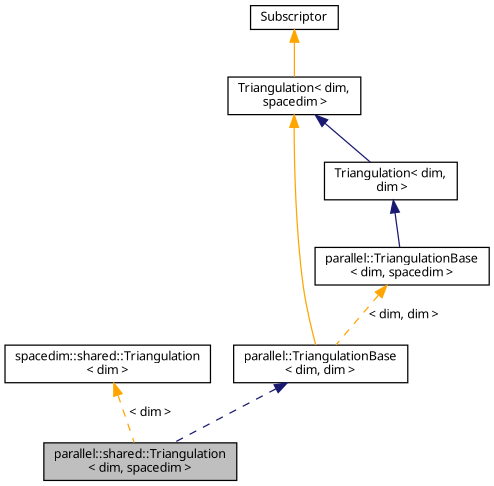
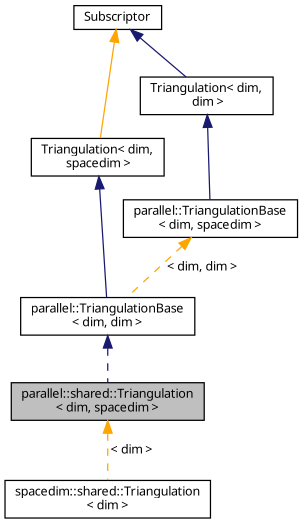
  digraph {
    fontname="Noto Sans"
    node [color=black fillcolor=white fontname="Noto Sans" fontsize=10 shape=record style=filled]
    edge [color=midnightblue dir=back fontname="Noto Sans" fontsize=10 labelfontname=Helvetica labelfontsize=10 style=solid]
    n1 [fillcolor=grey75 fontcolor=black height=0.2 label="parallel::shared::Triangulation\l\< dim, spacedim \>" width=0.4]
    n2 [height=0.2 label="spacedim::shared::Triangulation\l\< dim \>" width=0.4]
    n3 [height=0.2 label="parallel::TriangulationBase\l\< dim, dim \>" width=0.4]
    n4 [height=0.2 label="Triangulation\< dim,\l spacedim \>" width=0.4]
    n5 [height=0.2 label=Subscriptor width=0.4]
    n6 [height=0.2 label="Triangulation\< dim,\l dim \>" width=0.4]
    n7 [height=0.2 label="parallel::TriangulationBase\l\< dim, spacedim \>" width=0.4]
-   n2 -> n1 [color=orange label=" \< dim \>" style=dashed]
+   n1 -> n2 [color=orange label=" \< dim \>" style=dashed]
    n3 -> n1 [style=dashed]
-   n4 -> n3 [color=orange]
+   n4 -> n3
    n5 -> n4 [color=orange]
-   n4 -> n6
+   n5 -> n6
    n6 -> n7
    n7 -> n3 [color=orange label=" \< dim, dim \>" style=dashed]
  }
